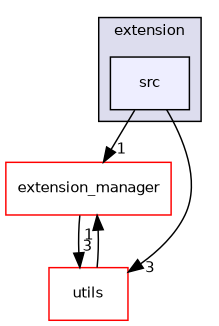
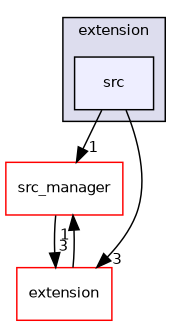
  digraph {
    compound=true
    node [fillcolor=white fontname=Helvetica fontsize=10 shape=box style=filled color=red]
    edge [headlabel=1 labeldistance=1.5 labelfontname=Helvetica labelfontsize=10]
    n1 [fillcolor="#eeeeff" label=src pencolor=black color=""]
-   n2 [label=extension_manager]
-   n3 [label=utils]
+   n2 [label=src_manager]
+   n3 [label=extension]
    subgraph cluster_1 {
      bgcolor="#ddddee"
      fontname=Helvetica
      fontsize=10
      label=extension
      pencolor=black
      n1
    }
    n1 -> n2
    n1 -> n3 [headlabel=3]
    n2 -> n3 [headlabel=3]
    n3 -> n2
  }
